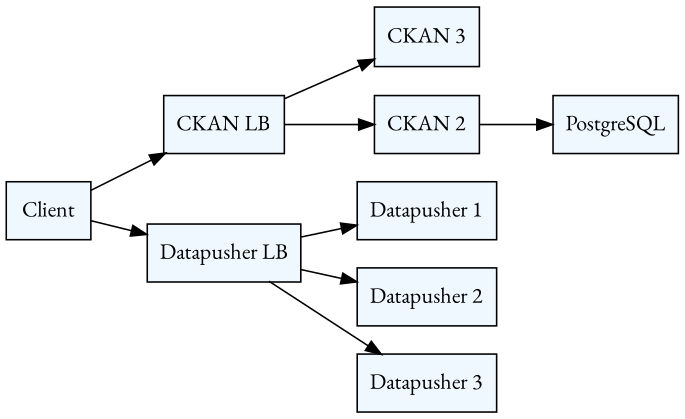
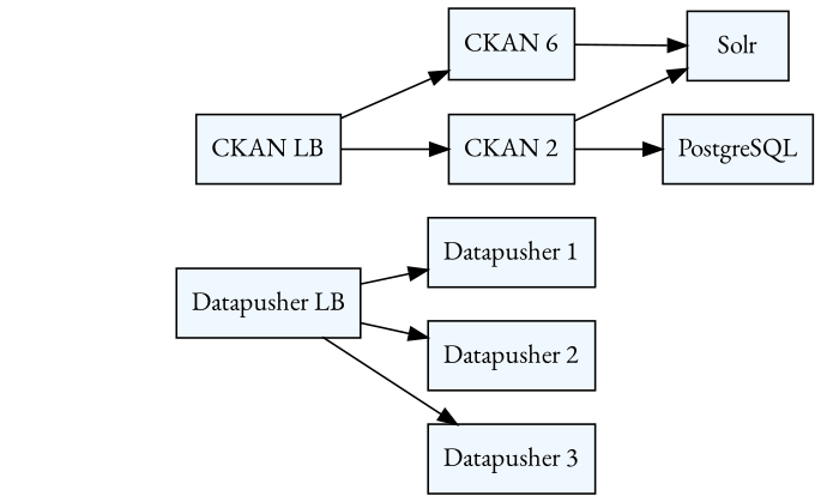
  digraph {
    compound=true
    fontname="EB Garamond"
    rankdir=LR
    splines=line
    node [fillcolor=aliceblue fontname="EB Garamond" shape=record style=filled]
    edge [fontname="EB Garamond"]
-   Client
    "CKAN LB"
    "Datapusher LB"
    "CKAN 2"
-   "CKAN 3"
+   "CKAN 3" [label="CKAN 6"]
    "Datapusher 1"
    "Datapusher 2"
    "Datapusher 3"
+   Solr
    PostgreSQL
-   Client -> "CKAN LB"
-   Client -> "Datapusher LB"
    "CKAN LB" -> "CKAN 2"
    "CKAN LB" -> "CKAN 3"
    "Datapusher LB" -> "Datapusher 1"
    "Datapusher LB" -> "Datapusher 2"
    "Datapusher LB" -> "Datapusher 3"
+   "CKAN 2" -> Solr
    "CKAN 2" -> PostgreSQL
+   "CKAN 3" -> Solr
  }
